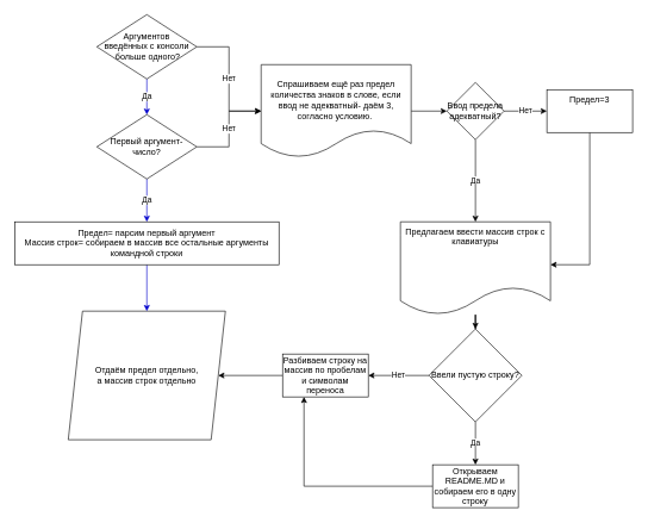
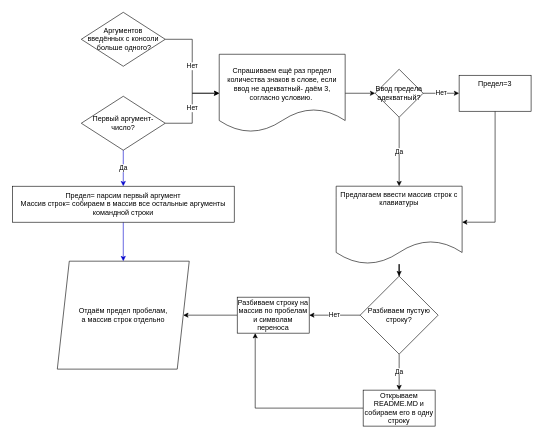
  <mxCell id="0" />
  <mxCell id="1" parent="0" />
- <mxCell id="2" value="Да" style="edgeStyle=orthogonalEdgeStyle;rounded=0;orthogonalLoop=1;jettySize=auto;html=1;strokeColor=#0000CC;" parent="1" source="4" target="7" edge="1"><mxGeometry relative="1" as="geometry" /></mxCell>
  <mxCell id="3" value="Нет" style="edgeStyle=orthogonalEdgeStyle;rounded=0;orthogonalLoop=1;jettySize=auto;html=1;" parent="1" source="4" target="10" edge="1"><mxGeometry relative="1" as="geometry"><mxPoint x="345" y="65" as="targetPoint" /></mxGeometry></mxCell>
  <mxCell id="4" value="Аргументов&lt;br&gt;введённых с консоли&lt;br&gt;&amp;nbsp;больше одного?" style="rhombus;whiteSpace=wrap;html=1;" parent="1" vertex="1"><mxGeometry x="135" y="20" width="140" height="90" as="geometry" /></mxCell>
  <mxCell id="5" value="Нет" style="edgeStyle=orthogonalEdgeStyle;rounded=0;orthogonalLoop=1;jettySize=auto;html=1;" parent="1" source="7" target="10" edge="1"><mxGeometry relative="1" as="geometry" /></mxCell>
  <mxCell id="6" value="Да" style="edgeStyle=orthogonalEdgeStyle;rounded=0;orthogonalLoop=1;jettySize=auto;html=1;strokeColor=#0000CC;" parent="1" source="7" target="26" edge="1"><mxGeometry relative="1" as="geometry" /></mxCell>
  <mxCell id="7" value="Первый аргумент- число?" style="rhombus;whiteSpace=wrap;html=1;" parent="1" vertex="1"><mxGeometry x="135" y="160" width="140" height="90" as="geometry" /></mxCell>
- <mxCell id="8" value="Отдаём предел отдельно,&lt;br&gt;а массив строк отдельно" style="shape=parallelogram;perimeter=parallelogramPerimeter;whiteSpace=wrap;html=1;fixedSize=1;" parent="1" vertex="1"><mxGeometry x="95" y="435" width="220" height="180" as="geometry" /></mxCell>
+ <mxCell id="8" value="Отдаём предел пробелам,&lt;br&gt;а массив строк отдельно" style="shape=parallelogram;perimeter=parallelogramPerimeter;whiteSpace=wrap;html=1;fixedSize=1;" parent="1" vertex="1"><mxGeometry x="95" y="435" width="220" height="180" as="geometry" /></mxCell>
  <mxCell id="9" value="" style="edgeStyle=orthogonalEdgeStyle;rounded=0;orthogonalLoop=1;jettySize=auto;html=1;" parent="1" source="10" target="15" edge="1"><mxGeometry relative="1" as="geometry" /></mxCell>
  <mxCell id="10" value="&lt;br&gt;Спрашиваем ещё раз предел количества знаков в слове, если ввод не адекватный- даём 3, согласно условию.&amp;nbsp;" style="whiteSpace=wrap;html=1;shape=document;verticalAlign=top;" parent="1" vertex="1"><mxGeometry x="365" y="90" width="210" height="130" as="geometry" /></mxCell>
  <mxCell id="11" value="" style="edgeStyle=orthogonalEdgeStyle;rounded=0;orthogonalLoop=1;jettySize=auto;html=1;" parent="1" source="12" target="20" edge="1"><mxGeometry relative="1" as="geometry"><mxPoint x="665" y="555" as="targetPoint" /></mxGeometry></mxCell>
  <mxCell id="12" value="Предлагаем ввести массив строк с клавиатуры" style="whiteSpace=wrap;html=1;shape=document;verticalAlign=top;" parent="1" vertex="1"><mxGeometry x="560" y="310" width="210" height="130" as="geometry" /></mxCell>
  <mxCell id="13" value="Да" style="edgeStyle=orthogonalEdgeStyle;rounded=0;orthogonalLoop=1;jettySize=auto;html=1;" parent="1" source="15" target="12" edge="1"><mxGeometry relative="1" as="geometry" /></mxCell>
  <mxCell id="14" value="Нет" style="edgeStyle=orthogonalEdgeStyle;rounded=0;orthogonalLoop=1;jettySize=auto;html=1;" parent="1" source="15" target="17" edge="1"><mxGeometry relative="1" as="geometry" /></mxCell>
  <mxCell id="15" value="Ввод предела адекватный?" style="rhombus;whiteSpace=wrap;html=1;verticalAlign=middle;" parent="1" vertex="1"><mxGeometry x="625" y="115" width="80" height="80" as="geometry" /></mxCell>
  <mxCell id="16" style="edgeStyle=orthogonalEdgeStyle;rounded=0;orthogonalLoop=1;jettySize=auto;html=1;" parent="1" source="17" target="12" edge="1"><mxGeometry relative="1" as="geometry"><mxPoint x="805" y="370" as="targetPoint" /><Array as="points"><mxPoint x="825" y="370" /></Array></mxGeometry></mxCell>
  <mxCell id="17" value="Предел=3" style="whiteSpace=wrap;html=1;verticalAlign=top;" parent="1" vertex="1"><mxGeometry x="765" y="125" width="120" height="60" as="geometry" /></mxCell>
  <mxCell id="18" value="Нет" style="edgeStyle=orthogonalEdgeStyle;rounded=0;orthogonalLoop=1;jettySize=auto;html=1;" parent="1" source="20" target="22" edge="1"><mxGeometry relative="1" as="geometry"><mxPoint x="665" y="705" as="targetPoint" /></mxGeometry></mxCell>
  <mxCell id="19" value="Да" style="edgeStyle=orthogonalEdgeStyle;rounded=0;orthogonalLoop=1;jettySize=auto;html=1;" parent="1" source="20" target="24" edge="1"><mxGeometry relative="1" as="geometry" /></mxCell>
- <mxCell id="20" value="Ввели пустую строку?" style="rhombus;whiteSpace=wrap;html=1;" parent="1" vertex="1"><mxGeometry x="600" y="460" width="130" height="130" as="geometry" /></mxCell>
+ <mxCell id="20" value="Разбиваем пустую строку?" style="rhombus;whiteSpace=wrap;html=1;" parent="1" vertex="1"><mxGeometry x="600" y="460" width="130" height="130" as="geometry" /></mxCell>
  <mxCell id="21" style="edgeStyle=orthogonalEdgeStyle;rounded=0;orthogonalLoop=1;jettySize=auto;html=1;" parent="1" source="22" target="8" edge="1"><mxGeometry relative="1" as="geometry" /></mxCell>
  <mxCell id="22" value="Разбиваем строку на массив по пробелам и символам переноса" style="rounded=0;whiteSpace=wrap;html=1;" parent="1" vertex="1"><mxGeometry x="395" y="495" width="120" height="60" as="geometry" /></mxCell>
  <mxCell id="23" style="edgeStyle=orthogonalEdgeStyle;rounded=0;orthogonalLoop=1;jettySize=auto;html=1;entryX=0.25;entryY=1;entryDx=0;entryDy=0;" parent="1" source="24" target="22" edge="1"><mxGeometry relative="1" as="geometry"><mxPoint x="415" y="680" as="targetPoint" /></mxGeometry></mxCell>
  <mxCell id="24" value="Открываем README.MD и собираем его в одну строку" style="whiteSpace=wrap;html=1;" parent="1" vertex="1"><mxGeometry x="605" y="650" width="120" height="60" as="geometry" /></mxCell>
  <mxCell id="25" value="" style="edgeStyle=orthogonalEdgeStyle;rounded=0;orthogonalLoop=1;jettySize=auto;html=1;strokeColor=#0000CC;" parent="1" source="26" target="8" edge="1"><mxGeometry relative="1" as="geometry" /></mxCell>
  <mxCell id="26" value="Предел= парсим первый аргумент&lt;br&gt;Массив строк= собираем в массив все остальные аргументы командной строки" style="whiteSpace=wrap;html=1;" parent="1" vertex="1"><mxGeometry x="20" y="310" width="370" height="60" as="geometry" /></mxCell>
